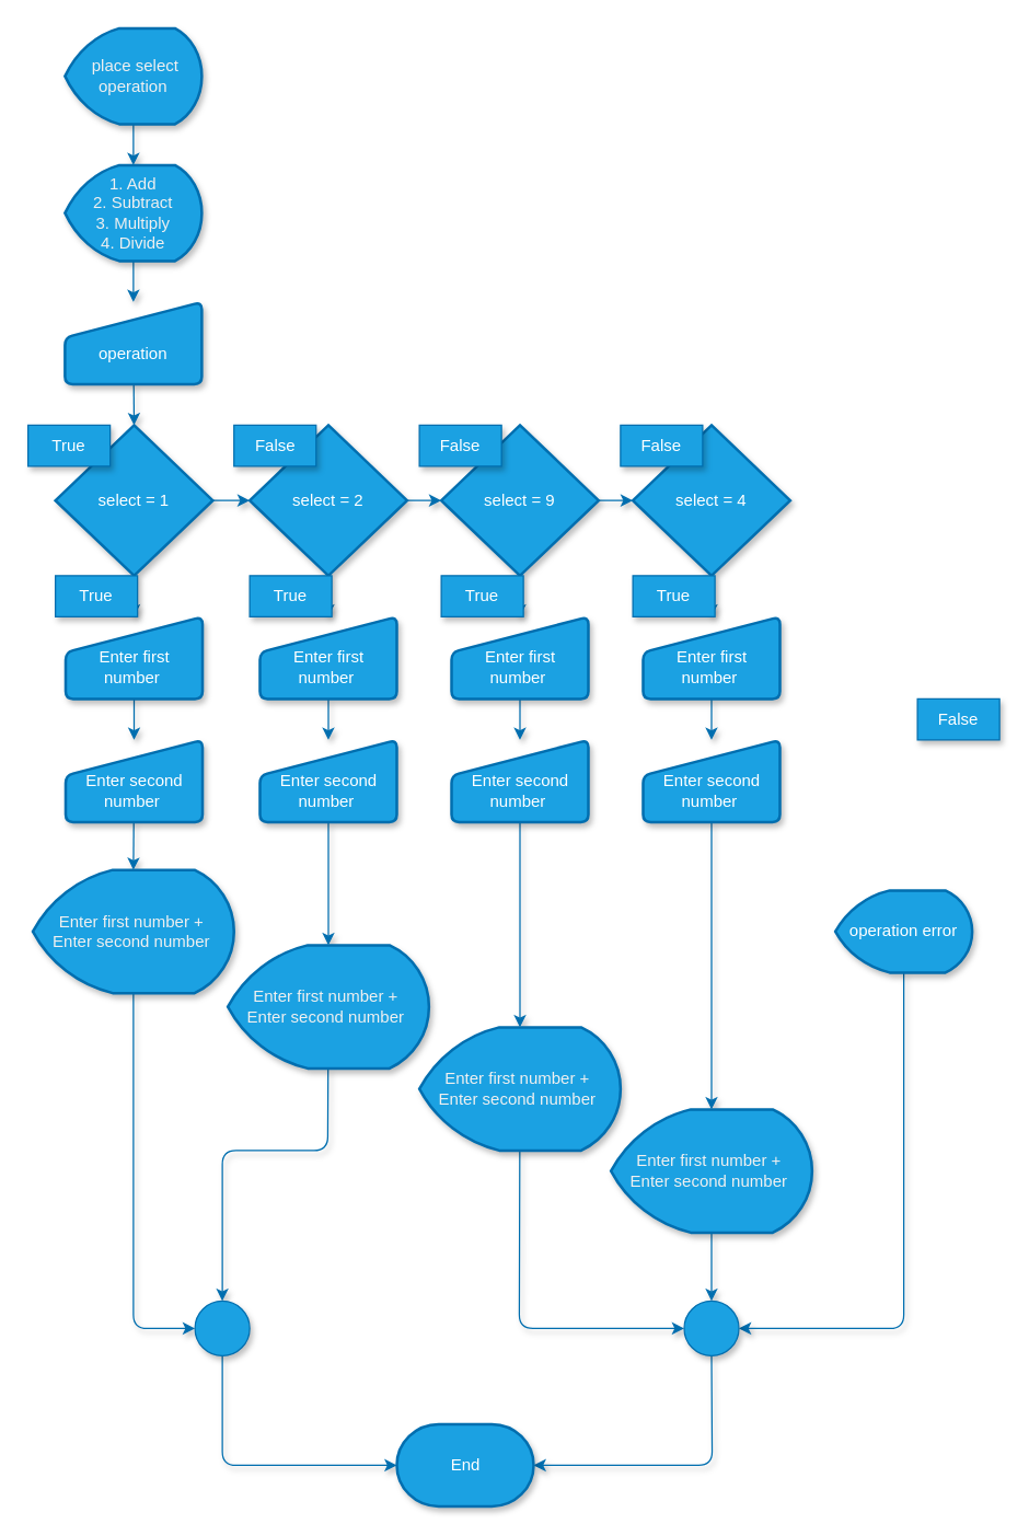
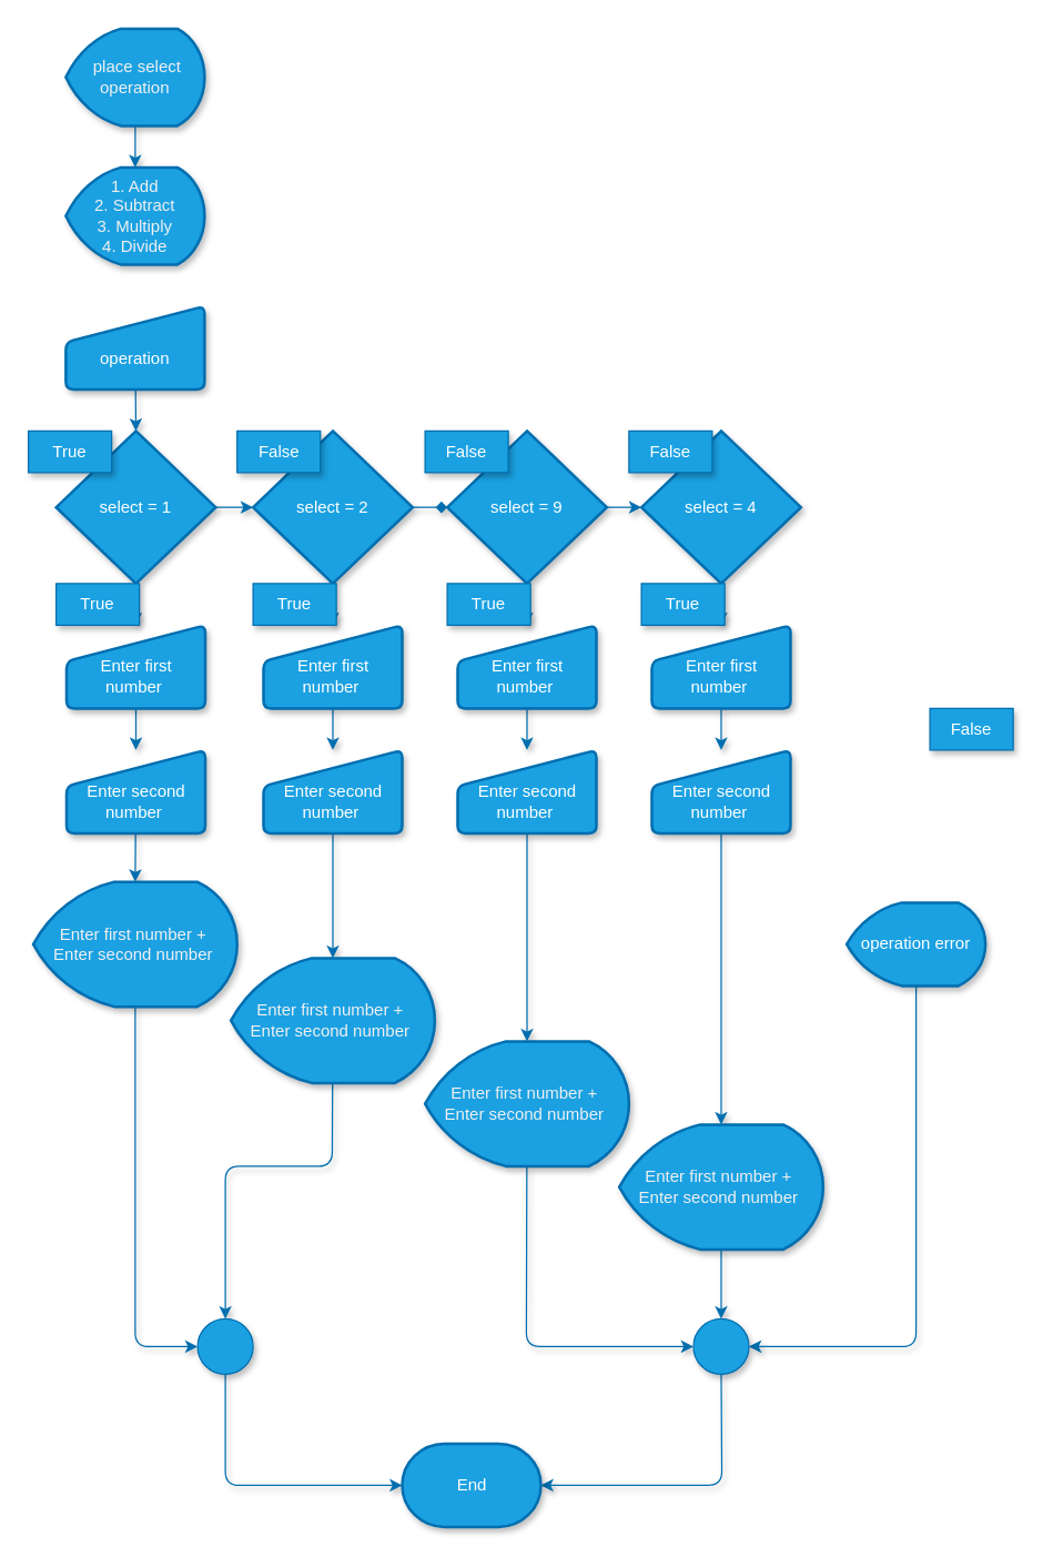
  <mxCell id="0" />
  <mxCell id="1" parent="0" />
  <mxCell id="2" style="edgeStyle=none;html=1;entryX=0.5;entryY=0;entryDx=0;entryDy=0;entryPerimeter=0;fillColor=#1ba1e2;strokeColor=#006EAF;shadow=1;sketch=0;" parent="1" source="3" target="5" edge="1"><mxGeometry relative="1" as="geometry" /></mxCell>
  <mxCell id="3" value="&lt;div&gt;&lt;font color=&quot;#f0f0f0&quot; face=&quot;helvetica&quot;&gt;&amp;nbsp;place select&lt;/font&gt;&lt;/div&gt;&lt;div&gt;&lt;font color=&quot;#f0f0f0&quot; face=&quot;helvetica&quot;&gt;operation&lt;/font&gt;&lt;/div&gt;" style="strokeWidth=2;html=1;shape=mxgraph.flowchart.display;whiteSpace=wrap;verticalAlign=middle;fillColor=#1ba1e2;strokeColor=#006EAF;fontColor=#ffffff;shadow=1;sketch=0;" parent="1" vertex="1"><mxGeometry x="47" y="20" width="100" height="70" as="geometry" /></mxCell>
- <mxCell id="4" style="edgeStyle=none;html=1;entryX=0.5;entryY=0;entryDx=0;entryDy=0;fillColor=#1ba1e2;strokeColor=#006EAF;shadow=1;sketch=0;" parent="1" source="5" target="7" edge="1"><mxGeometry relative="1" as="geometry" /></mxCell>
  <mxCell id="5" value="&lt;span style=&quot;text-align: center ; text-indent: 0px ; background-color: rgb(42 , 42 , 42) ; display: inline ; float: none&quot;&gt;&lt;font color=&quot;#f0f0f0&quot; face=&quot;helvetica&quot;&gt;&lt;div&gt;1. Add&lt;/div&gt;&lt;div&gt;2. Subtract&lt;/div&gt;&lt;div&gt;3. Multiply&lt;/div&gt;&lt;div&gt;4. Divide&lt;/div&gt;&lt;/font&gt;&lt;/span&gt;" style="strokeWidth=2;html=1;shape=mxgraph.flowchart.display;whiteSpace=wrap;verticalAlign=middle;fillColor=#1ba1e2;strokeColor=#006EAF;fontColor=#ffffff;shadow=1;sketch=0;" parent="1" vertex="1"><mxGeometry x="47" y="120" width="100" height="70" as="geometry" /></mxCell>
  <mxCell id="6" style="edgeStyle=none;html=1;entryX=0.5;entryY=0;entryDx=0;entryDy=0;entryPerimeter=0;fillColor=#1ba1e2;strokeColor=#006EAF;shadow=1;sketch=0;" parent="1" source="7" target="10" edge="1"><mxGeometry relative="1" as="geometry" /></mxCell>
  <mxCell id="7" value="&lt;br&gt;operation" style="html=1;strokeWidth=2;shape=manualInput;whiteSpace=wrap;rounded=1;size=26;arcSize=11;labelBackgroundColor=none;fillColor=#1ba1e2;strokeColor=#006EAF;fontColor=#ffffff;shadow=1;sketch=0;" parent="1" vertex="1"><mxGeometry x="47" y="220" width="100" height="60" as="geometry" /></mxCell>
  <mxCell id="8" style="edgeStyle=none;html=1;entryX=0.5;entryY=0;entryDx=0;entryDy=0;fillColor=#1ba1e2;strokeColor=#006EAF;shadow=1;sketch=0;" parent="1" source="10" target="12" edge="1"><mxGeometry relative="1" as="geometry" /></mxCell>
  <mxCell id="9" style="edgeStyle=none;html=1;entryX=0;entryY=0.5;entryDx=0;entryDy=0;entryPerimeter=0;fillColor=#1ba1e2;strokeColor=#006EAF;shadow=1;sketch=0;" parent="1" source="10" target="17" edge="1"><mxGeometry relative="1" as="geometry" /></mxCell>
  <mxCell id="10" value="select = 1" style="strokeWidth=2;html=1;shape=mxgraph.flowchart.decision;whiteSpace=wrap;labelBackgroundColor=none;fillColor=#1ba1e2;strokeColor=#006EAF;fontColor=#ffffff;shadow=1;sketch=0;" parent="1" vertex="1"><mxGeometry x="40" y="310" width="115" height="110" as="geometry" /></mxCell>
  <mxCell id="11" style="edgeStyle=none;html=1;entryX=0.5;entryY=0;entryDx=0;entryDy=0;fillColor=#1ba1e2;strokeColor=#006EAF;shadow=1;sketch=0;" parent="1" source="12" target="14" edge="1"><mxGeometry relative="1" as="geometry" /></mxCell>
  <mxCell id="12" value="&lt;br&gt;Enter first number&amp;nbsp;" style="html=1;strokeWidth=2;shape=manualInput;whiteSpace=wrap;rounded=1;size=26;arcSize=11;labelBackgroundColor=none;fillColor=#1ba1e2;strokeColor=#006EAF;fontColor=#ffffff;shadow=1;sketch=0;" parent="1" vertex="1"><mxGeometry x="47.5" y="450" width="100" height="60" as="geometry" /></mxCell>
  <mxCell id="13" style="edgeStyle=none;html=1;entryX=0.5;entryY=0;entryDx=0;entryDy=0;entryPerimeter=0;fillColor=#1ba1e2;strokeColor=#006EAF;shadow=1;sketch=0;" parent="1" source="14" target="24" edge="1"><mxGeometry relative="1" as="geometry" /></mxCell>
  <mxCell id="14" value="&lt;br&gt;Enter second number&amp;nbsp;" style="html=1;strokeWidth=2;shape=manualInput;whiteSpace=wrap;rounded=1;size=26;arcSize=11;labelBackgroundColor=none;fillColor=#1ba1e2;strokeColor=#006EAF;fontColor=#ffffff;shadow=1;sketch=0;" parent="1" vertex="1"><mxGeometry x="47.5" y="540" width="100" height="60" as="geometry" /></mxCell>
  <mxCell id="15" style="edgeStyle=none;html=1;entryX=0.5;entryY=0;entryDx=0;entryDy=0;fillColor=#1ba1e2;strokeColor=#006EAF;shadow=1;sketch=0;" parent="1" source="17" target="26" edge="1"><mxGeometry relative="1" as="geometry" /></mxCell>
- <mxCell id="16" style="edgeStyle=none;html=1;entryX=0;entryY=0.5;entryDx=0;entryDy=0;entryPerimeter=0;fillColor=#1ba1e2;strokeColor=#006EAF;shadow=1;sketch=0;" parent="1" source="17" target="20" edge="1"><mxGeometry relative="1" as="geometry" /></mxCell>
+ <mxCell id="16" style="edgeStyle=none;html=1;entryX=0;entryY=0.5;entryDx=0;entryDy=0;entryPerimeter=0;fillColor=#1ba1e2;strokeColor=#006EAF;shadow=1;sketch=0;endArrow=diamond;" parent="1" source="17" target="20" edge="1"><mxGeometry relative="1" as="geometry" /></mxCell>
  <mxCell id="17" value="select = 2" style="strokeWidth=2;html=1;shape=mxgraph.flowchart.decision;whiteSpace=wrap;labelBackgroundColor=none;fillColor=#1ba1e2;strokeColor=#006EAF;fontColor=#ffffff;shadow=1;sketch=0;" parent="1" vertex="1"><mxGeometry x="182" y="310" width="115" height="110" as="geometry" /></mxCell>
  <mxCell id="18" style="edgeStyle=none;html=1;entryX=0.5;entryY=0;entryDx=0;entryDy=0;fillColor=#1ba1e2;strokeColor=#006EAF;shadow=1;sketch=0;" parent="1" source="20" target="30" edge="1"><mxGeometry relative="1" as="geometry" /></mxCell>
  <mxCell id="19" style="edgeStyle=none;html=1;entryX=0;entryY=0.5;entryDx=0;entryDy=0;entryPerimeter=0;fillColor=#1ba1e2;strokeColor=#006EAF;shadow=1;sketch=0;" parent="1" source="20" target="22" edge="1"><mxGeometry relative="1" as="geometry" /></mxCell>
  <mxCell id="20" value="select&amp;nbsp;= 9" style="strokeWidth=2;html=1;shape=mxgraph.flowchart.decision;whiteSpace=wrap;labelBackgroundColor=none;fillColor=#1ba1e2;strokeColor=#006EAF;fontColor=#ffffff;shadow=1;sketch=0;" parent="1" vertex="1"><mxGeometry x="322" y="310" width="115" height="110" as="geometry" /></mxCell>
  <mxCell id="21" style="edgeStyle=none;html=1;entryX=0.5;entryY=0;entryDx=0;entryDy=0;fillColor=#1ba1e2;strokeColor=#006EAF;shadow=1;sketch=0;" parent="1" source="22" target="34" edge="1"><mxGeometry relative="1" as="geometry" /></mxCell>
  <mxCell id="22" value="select = 4" style="strokeWidth=2;html=1;shape=mxgraph.flowchart.decision;whiteSpace=wrap;labelBackgroundColor=none;fillColor=#1ba1e2;strokeColor=#006EAF;fontColor=#ffffff;shadow=1;sketch=0;" parent="1" vertex="1"><mxGeometry x="462" y="310" width="115" height="110" as="geometry" /></mxCell>
  <mxCell id="23" style="edgeStyle=none;html=1;entryX=0;entryY=0.5;entryDx=0;entryDy=0;fillColor=#1ba1e2;strokeColor=#006EAF;shadow=1;sketch=0;" parent="1" source="24" target="57" edge="1"><mxGeometry relative="1" as="geometry"><Array as="points"><mxPoint x="97" y="970" /></Array></mxGeometry></mxCell>
  <mxCell id="24" value="&lt;div&gt;&lt;font color=&quot;#f0f0f0&quot; face=&quot;helvetica&quot;&gt;&lt;br&gt;&lt;/font&gt;&lt;/div&gt;&lt;div&gt;&lt;font color=&quot;#f0f0f0&quot; face=&quot;helvetica&quot;&gt;Enter first number +&amp;nbsp;&lt;/font&gt;&lt;/div&gt;&lt;div&gt;&lt;font color=&quot;#f0f0f0&quot; face=&quot;helvetica&quot;&gt;Enter second number&amp;nbsp;&lt;/font&gt;&lt;/div&gt;&lt;div&gt;&lt;font color=&quot;#f0f0f0&quot; face=&quot;helvetica&quot;&gt;&amp;nbsp;&lt;/font&gt;&lt;/div&gt;" style="strokeWidth=2;html=1;shape=mxgraph.flowchart.display;whiteSpace=wrap;labelBackgroundColor=none;fillColor=#1ba1e2;strokeColor=#006EAF;fontColor=#ffffff;shadow=1;sketch=0;" parent="1" vertex="1"><mxGeometry x="23.5" y="635" width="147" height="90" as="geometry" /></mxCell>
  <mxCell id="25" style="edgeStyle=none;html=1;entryX=0.5;entryY=0;entryDx=0;entryDy=0;fillColor=#1ba1e2;strokeColor=#006EAF;shadow=1;sketch=0;" parent="1" source="26" target="28" edge="1"><mxGeometry relative="1" as="geometry" /></mxCell>
  <mxCell id="26" value="&lt;br&gt;Enter first number&amp;nbsp;" style="html=1;strokeWidth=2;shape=manualInput;whiteSpace=wrap;rounded=1;size=26;arcSize=11;labelBackgroundColor=none;fillColor=#1ba1e2;strokeColor=#006EAF;fontColor=#ffffff;shadow=1;sketch=0;" parent="1" vertex="1"><mxGeometry x="189.5" y="450" width="100" height="60" as="geometry" /></mxCell>
  <mxCell id="27" style="edgeStyle=none;html=1;entryX=0.5;entryY=0;entryDx=0;entryDy=0;entryPerimeter=0;fillColor=#1ba1e2;strokeColor=#006EAF;shadow=1;sketch=0;" parent="1" source="28" target="40" edge="1"><mxGeometry relative="1" as="geometry" /></mxCell>
  <mxCell id="28" value="&lt;br&gt;Enter second number&amp;nbsp;" style="html=1;strokeWidth=2;shape=manualInput;whiteSpace=wrap;rounded=1;size=26;arcSize=11;labelBackgroundColor=none;fillColor=#1ba1e2;strokeColor=#006EAF;fontColor=#ffffff;shadow=1;sketch=0;" parent="1" vertex="1"><mxGeometry x="189.5" y="540" width="100" height="60" as="geometry" /></mxCell>
  <mxCell id="29" style="edgeStyle=none;html=1;entryX=0.5;entryY=0;entryDx=0;entryDy=0;fillColor=#1ba1e2;strokeColor=#006EAF;shadow=1;sketch=0;" parent="1" source="30" target="32" edge="1"><mxGeometry relative="1" as="geometry" /></mxCell>
  <mxCell id="30" value="&lt;br&gt;Enter first number&amp;nbsp;" style="html=1;strokeWidth=2;shape=manualInput;whiteSpace=wrap;rounded=1;size=26;arcSize=11;labelBackgroundColor=none;fillColor=#1ba1e2;strokeColor=#006EAF;fontColor=#ffffff;shadow=1;sketch=0;" parent="1" vertex="1"><mxGeometry x="329.5" y="450" width="100" height="60" as="geometry" /></mxCell>
  <mxCell id="31" style="edgeStyle=none;html=1;entryX=0.5;entryY=0;entryDx=0;entryDy=0;entryPerimeter=0;fillColor=#1ba1e2;strokeColor=#006EAF;shadow=1;sketch=0;" parent="1" source="32" target="42" edge="1"><mxGeometry relative="1" as="geometry" /></mxCell>
  <mxCell id="32" value="&lt;br&gt;Enter second number&amp;nbsp;" style="html=1;strokeWidth=2;shape=manualInput;whiteSpace=wrap;rounded=1;size=26;arcSize=11;labelBackgroundColor=none;fillColor=#1ba1e2;strokeColor=#006EAF;fontColor=#ffffff;shadow=1;sketch=0;" parent="1" vertex="1"><mxGeometry x="329.5" y="540" width="100" height="60" as="geometry" /></mxCell>
  <mxCell id="33" style="edgeStyle=none;html=1;entryX=0.5;entryY=0;entryDx=0;entryDy=0;fillColor=#1ba1e2;strokeColor=#006EAF;shadow=1;sketch=0;" parent="1" source="34" target="36" edge="1"><mxGeometry relative="1" as="geometry" /></mxCell>
  <mxCell id="34" value="&lt;br&gt;Enter first number&amp;nbsp;" style="html=1;strokeWidth=2;shape=manualInput;whiteSpace=wrap;rounded=1;size=26;arcSize=11;labelBackgroundColor=none;fillColor=#1ba1e2;strokeColor=#006EAF;fontColor=#ffffff;shadow=1;sketch=0;" parent="1" vertex="1"><mxGeometry x="469.5" y="450" width="100" height="60" as="geometry" /></mxCell>
  <mxCell id="35" style="edgeStyle=none;html=1;entryX=0.5;entryY=0;entryDx=0;entryDy=0;entryPerimeter=0;fillColor=#1ba1e2;strokeColor=#006EAF;shadow=1;sketch=0;" parent="1" source="36" target="44" edge="1"><mxGeometry relative="1" as="geometry" /></mxCell>
  <mxCell id="36" value="&lt;br&gt;Enter second number&amp;nbsp;" style="html=1;strokeWidth=2;shape=manualInput;whiteSpace=wrap;rounded=1;size=26;arcSize=11;labelBackgroundColor=none;fillColor=#1ba1e2;strokeColor=#006EAF;fontColor=#ffffff;shadow=1;sketch=0;" parent="1" vertex="1"><mxGeometry x="469.5" y="540" width="100" height="60" as="geometry" /></mxCell>
  <mxCell id="37" style="edgeStyle=none;html=1;entryX=1;entryY=0.5;entryDx=0;entryDy=0;fillColor=#1ba1e2;strokeColor=#006EAF;shadow=1;sketch=0;" parent="1" source="38" target="55" edge="1"><mxGeometry relative="1" as="geometry"><Array as="points"><mxPoint x="660" y="970" /></Array></mxGeometry></mxCell>
  <mxCell id="38" value="operation error" style="strokeWidth=2;html=1;shape=mxgraph.flowchart.display;whiteSpace=wrap;labelBackgroundColor=none;fillColor=#1ba1e2;strokeColor=#006EAF;fontColor=#ffffff;shadow=1;sketch=0;" parent="1" vertex="1"><mxGeometry x="610" y="650" width="100" height="60" as="geometry" /></mxCell>
  <mxCell id="39" style="edgeStyle=none;html=1;entryX=0.5;entryY=0;entryDx=0;entryDy=0;fillColor=#1ba1e2;strokeColor=#006EAF;shadow=1;sketch=0;" parent="1" source="40" target="57" edge="1"><mxGeometry relative="1" as="geometry"><Array as="points"><mxPoint x="239" y="840" /><mxPoint x="162" y="840" /></Array></mxGeometry></mxCell>
  <mxCell id="40" value="&lt;div&gt;&lt;font color=&quot;#f0f0f0&quot; face=&quot;helvetica&quot;&gt;&lt;br&gt;&lt;/font&gt;&lt;/div&gt;&lt;div&gt;&lt;font color=&quot;#f0f0f0&quot; face=&quot;helvetica&quot;&gt;Enter first number +&amp;nbsp;&lt;/font&gt;&lt;/div&gt;&lt;div&gt;&lt;font color=&quot;#f0f0f0&quot; face=&quot;helvetica&quot;&gt;Enter second number&amp;nbsp;&lt;/font&gt;&lt;/div&gt;&lt;div&gt;&lt;font color=&quot;#f0f0f0&quot; face=&quot;helvetica&quot;&gt;&amp;nbsp;&lt;/font&gt;&lt;/div&gt;" style="strokeWidth=2;html=1;shape=mxgraph.flowchart.display;whiteSpace=wrap;labelBackgroundColor=none;fillColor=#1ba1e2;strokeColor=#006EAF;fontColor=#ffffff;shadow=1;sketch=0;" parent="1" vertex="1"><mxGeometry x="166" y="690" width="147" height="90" as="geometry" /></mxCell>
  <mxCell id="41" style="edgeStyle=none;html=1;entryX=0;entryY=0.5;entryDx=0;entryDy=0;fillColor=#1ba1e2;strokeColor=#006EAF;shadow=1;sketch=0;" parent="1" source="42" target="55" edge="1"><mxGeometry relative="1" as="geometry"><Array as="points"><mxPoint x="379" y="970" /></Array></mxGeometry></mxCell>
  <mxCell id="42" value="&lt;div&gt;&lt;font color=&quot;#f0f0f0&quot; face=&quot;helvetica&quot;&gt;&lt;br&gt;&lt;/font&gt;&lt;/div&gt;&lt;div&gt;&lt;font color=&quot;#f0f0f0&quot; face=&quot;helvetica&quot;&gt;Enter first number +&amp;nbsp;&lt;/font&gt;&lt;/div&gt;&lt;div&gt;&lt;font color=&quot;#f0f0f0&quot; face=&quot;helvetica&quot;&gt;Enter second number&amp;nbsp;&lt;/font&gt;&lt;/div&gt;&lt;div&gt;&lt;font color=&quot;#f0f0f0&quot; face=&quot;helvetica&quot;&gt;&amp;nbsp;&lt;/font&gt;&lt;/div&gt;" style="strokeWidth=2;html=1;shape=mxgraph.flowchart.display;whiteSpace=wrap;labelBackgroundColor=none;fillColor=#1ba1e2;strokeColor=#006EAF;fontColor=#ffffff;shadow=1;sketch=0;" parent="1" vertex="1"><mxGeometry x="306" y="750" width="147" height="90" as="geometry" /></mxCell>
  <mxCell id="43" style="edgeStyle=none;html=1;entryX=0.5;entryY=0;entryDx=0;entryDy=0;fillColor=#1ba1e2;strokeColor=#006EAF;shadow=1;sketch=0;" parent="1" source="44" target="55" edge="1"><mxGeometry relative="1" as="geometry" /></mxCell>
  <mxCell id="44" value="&lt;div&gt;&lt;font color=&quot;#f0f0f0&quot; face=&quot;helvetica&quot;&gt;&lt;br&gt;&lt;/font&gt;&lt;/div&gt;&lt;div&gt;&lt;font color=&quot;#f0f0f0&quot; face=&quot;helvetica&quot;&gt;Enter first number +&amp;nbsp;&lt;/font&gt;&lt;/div&gt;&lt;div&gt;&lt;font color=&quot;#f0f0f0&quot; face=&quot;helvetica&quot;&gt;Enter second number&amp;nbsp;&lt;/font&gt;&lt;/div&gt;&lt;div&gt;&lt;font color=&quot;#f0f0f0&quot; face=&quot;helvetica&quot;&gt;&amp;nbsp;&lt;/font&gt;&lt;/div&gt;" style="strokeWidth=2;html=1;shape=mxgraph.flowchart.display;whiteSpace=wrap;labelBackgroundColor=none;fillColor=#1ba1e2;strokeColor=#006EAF;fontColor=#ffffff;shadow=1;sketch=0;" parent="1" vertex="1"><mxGeometry x="446" y="810" width="147" height="90" as="geometry" /></mxCell>
  <mxCell id="45" value="True" style="text;html=1;align=center;verticalAlign=middle;whiteSpace=wrap;rounded=0;labelBackgroundColor=none;fillColor=#1ba1e2;strokeColor=#006EAF;fontColor=#ffffff;shadow=1;sketch=0;" parent="1" vertex="1"><mxGeometry x="20" y="310" width="60" height="30" as="geometry" /></mxCell>
  <mxCell id="46" value="True" style="text;html=1;align=center;verticalAlign=middle;whiteSpace=wrap;rounded=0;labelBackgroundColor=none;fillColor=#1ba1e2;strokeColor=#006EAF;fontColor=#ffffff;shadow=1;sketch=0;" parent="1" vertex="1"><mxGeometry x="40" y="420" width="60" height="30" as="geometry" /></mxCell>
  <mxCell id="47" value="True" style="text;html=1;align=center;verticalAlign=middle;whiteSpace=wrap;rounded=0;labelBackgroundColor=none;fillColor=#1ba1e2;strokeColor=#006EAF;fontColor=#ffffff;shadow=1;sketch=0;" parent="1" vertex="1"><mxGeometry x="182" y="420" width="60" height="30" as="geometry" /></mxCell>
  <mxCell id="48" value="True" style="text;html=1;align=center;verticalAlign=middle;whiteSpace=wrap;rounded=0;labelBackgroundColor=none;fillColor=#1ba1e2;strokeColor=#006EAF;fontColor=#ffffff;shadow=1;sketch=0;" parent="1" vertex="1"><mxGeometry x="322" y="420" width="60" height="30" as="geometry" /></mxCell>
  <mxCell id="49" value="True" style="text;html=1;align=center;verticalAlign=middle;whiteSpace=wrap;rounded=0;labelBackgroundColor=none;fillColor=#1ba1e2;strokeColor=#006EAF;fontColor=#ffffff;shadow=1;sketch=0;" parent="1" vertex="1"><mxGeometry x="462" y="420" width="60" height="30" as="geometry" /></mxCell>
  <mxCell id="50" value="False" style="text;html=1;align=center;verticalAlign=middle;whiteSpace=wrap;rounded=0;labelBackgroundColor=none;fillColor=#1ba1e2;strokeColor=#006EAF;fontColor=#ffffff;shadow=1;sketch=0;" parent="1" vertex="1"><mxGeometry x="170.5" y="310" width="60" height="30" as="geometry" /></mxCell>
  <mxCell id="51" value="False" style="text;html=1;align=center;verticalAlign=middle;whiteSpace=wrap;rounded=0;labelBackgroundColor=none;fillColor=#1ba1e2;strokeColor=#006EAF;fontColor=#ffffff;shadow=1;sketch=0;" parent="1" vertex="1"><mxGeometry x="306" y="310" width="60" height="30" as="geometry" /></mxCell>
  <mxCell id="52" value="False" style="text;html=1;align=center;verticalAlign=middle;whiteSpace=wrap;rounded=0;labelBackgroundColor=none;fillColor=#1ba1e2;strokeColor=#006EAF;fontColor=#ffffff;shadow=1;sketch=0;" parent="1" vertex="1"><mxGeometry x="453" y="310" width="60" height="30" as="geometry" /></mxCell>
  <mxCell id="53" value="False" style="text;html=1;align=center;verticalAlign=middle;whiteSpace=wrap;rounded=0;labelBackgroundColor=none;fillColor=#1ba1e2;strokeColor=#006EAF;fontColor=#ffffff;shadow=1;sketch=0;" parent="1" vertex="1"><mxGeometry x="670" y="510" width="60" height="30" as="geometry" /></mxCell>
  <mxCell id="54" style="edgeStyle=none;html=1;entryX=1;entryY=0.5;entryDx=0;entryDy=0;entryPerimeter=0;fillColor=#1ba1e2;strokeColor=#006EAF;shadow=1;sketch=0;" parent="1" source="55" target="58" edge="1"><mxGeometry relative="1" as="geometry"><Array as="points"><mxPoint x="520" y="1070" /></Array></mxGeometry></mxCell>
  <mxCell id="55" value="" style="ellipse;whiteSpace=wrap;html=1;aspect=fixed;labelBackgroundColor=none;fillColor=#1ba1e2;strokeColor=#006EAF;fontColor=#ffffff;shadow=1;sketch=0;" parent="1" vertex="1"><mxGeometry x="499.5" y="950" width="40" height="40" as="geometry" /></mxCell>
  <mxCell id="56" style="edgeStyle=none;html=1;entryX=0;entryY=0.5;entryDx=0;entryDy=0;entryPerimeter=0;fillColor=#1ba1e2;strokeColor=#006EAF;shadow=1;sketch=0;" parent="1" source="57" target="58" edge="1"><mxGeometry relative="1" as="geometry"><Array as="points"><mxPoint x="162" y="1070" /></Array></mxGeometry></mxCell>
  <mxCell id="57" value="" style="ellipse;whiteSpace=wrap;html=1;aspect=fixed;labelBackgroundColor=none;fillColor=#1ba1e2;strokeColor=#006EAF;fontColor=#ffffff;shadow=1;sketch=0;" parent="1" vertex="1"><mxGeometry x="142" y="950" width="40" height="40" as="geometry" /></mxCell>
  <mxCell id="58" value="End" style="strokeWidth=2;html=1;shape=mxgraph.flowchart.terminator;whiteSpace=wrap;fillColor=#1ba1e2;strokeColor=#006EAF;fontColor=#ffffff;shadow=1;sketch=0;" parent="1" vertex="1"><mxGeometry x="289.5" y="1040" width="100" height="60" as="geometry" /></mxCell>
